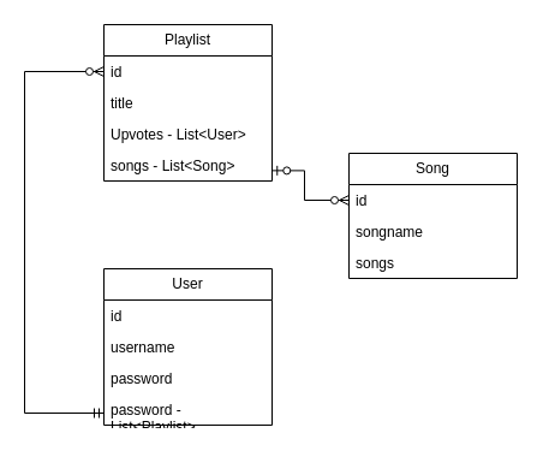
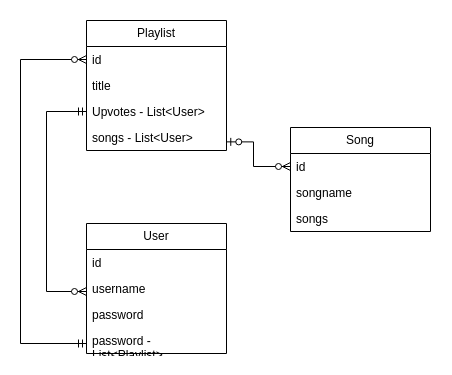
  <mxCell id="0" />
  <mxCell id="1" parent="0" />
  <mxCell id="2" value="User" style="swimlane;fontStyle=0;childLayout=stackLayout;horizontal=1;startSize=26;fillColor=none;horizontalStack=0;resizeParent=1;resizeParentMax=0;resizeLast=0;collapsible=1;marginBottom=0;whiteSpace=wrap;html=1;" parent="1" vertex="1"><mxGeometry x="86" y="223" width="140" height="130" as="geometry" /></mxCell>
  <mxCell id="3" value="id" style="text;strokeColor=none;fillColor=none;align=left;verticalAlign=top;spacingLeft=4;spacingRight=4;overflow=hidden;rotatable=0;points=[[0,0.5],[1,0.5]];portConstraint=eastwest;whiteSpace=wrap;html=1;" parent="2" vertex="1"><mxGeometry y="26" width="140" height="26" as="geometry" /></mxCell>
  <mxCell id="4" value="username" style="text;strokeColor=none;fillColor=none;align=left;verticalAlign=top;spacingLeft=4;spacingRight=4;overflow=hidden;rotatable=0;points=[[0,0.5],[1,0.5]];portConstraint=eastwest;whiteSpace=wrap;html=1;" parent="2" vertex="1"><mxGeometry y="52" width="140" height="26" as="geometry" /></mxCell>
  <mxCell id="5" value="password" style="text;strokeColor=none;fillColor=none;align=left;verticalAlign=top;spacingLeft=4;spacingRight=4;overflow=hidden;rotatable=0;points=[[0,0.5],[1,0.5]];portConstraint=eastwest;whiteSpace=wrap;html=1;" parent="2" vertex="1"><mxGeometry y="78" width="140" height="26" as="geometry" /></mxCell>
  <mxCell id="6" value="password - List&amp;lt;Playlist&amp;gt;" style="text;strokeColor=none;fillColor=none;align=left;verticalAlign=top;spacingLeft=4;spacingRight=4;overflow=hidden;rotatable=0;points=[[0,0.5],[1,0.5]];portConstraint=eastwest;whiteSpace=wrap;html=1;" parent="2" vertex="1"><mxGeometry y="104" width="140" height="26" as="geometry" /></mxCell>
  <mxCell id="7" value="Playlist" style="swimlane;fontStyle=0;childLayout=stackLayout;horizontal=1;startSize=26;fillColor=none;horizontalStack=0;resizeParent=1;resizeParentMax=0;resizeLast=0;collapsible=1;marginBottom=0;whiteSpace=wrap;html=1;" parent="1" vertex="1"><mxGeometry x="86" y="20" width="140" height="130" as="geometry" /></mxCell>
  <mxCell id="8" value="id" style="text;strokeColor=none;fillColor=none;align=left;verticalAlign=top;spacingLeft=4;spacingRight=4;overflow=hidden;rotatable=0;points=[[0,0.5],[1,0.5]];portConstraint=eastwest;whiteSpace=wrap;html=1;" parent="7" vertex="1"><mxGeometry y="26" width="140" height="26" as="geometry" /></mxCell>
  <mxCell id="9" value="title" style="text;strokeColor=none;fillColor=none;align=left;verticalAlign=top;spacingLeft=4;spacingRight=4;overflow=hidden;rotatable=0;points=[[0,0.5],[1,0.5]];portConstraint=eastwest;whiteSpace=wrap;html=1;" parent="7" vertex="1"><mxGeometry y="52" width="140" height="26" as="geometry" /></mxCell>
  <mxCell id="10" value="Upvotes - List&amp;lt;User&amp;gt;" style="text;strokeColor=none;fillColor=none;align=left;verticalAlign=top;spacingLeft=4;spacingRight=4;overflow=hidden;rotatable=0;points=[[0,0.5],[1,0.5]];portConstraint=eastwest;whiteSpace=wrap;html=1;" parent="7" vertex="1"><mxGeometry y="78" width="140" height="26" as="geometry" /></mxCell>
- <mxCell id="11" value="songs - List&amp;lt;Song&amp;gt;" style="text;strokeColor=none;fillColor=none;align=left;verticalAlign=top;spacingLeft=4;spacingRight=4;overflow=hidden;rotatable=0;points=[[0,0.5],[1,0.5]];portConstraint=eastwest;whiteSpace=wrap;html=1;" parent="7" vertex="1"><mxGeometry y="104" width="140" height="26" as="geometry" /></mxCell>
+ <mxCell id="11" value="songs - List&amp;lt;User&amp;gt;" style="text;strokeColor=none;fillColor=none;align=left;verticalAlign=top;spacingLeft=4;spacingRight=4;overflow=hidden;rotatable=0;points=[[0,0.5],[1,0.5]];portConstraint=eastwest;whiteSpace=wrap;html=1;" parent="7" vertex="1"><mxGeometry y="104" width="140" height="26" as="geometry" /></mxCell>
  <mxCell id="12" value="" style="edgeStyle=orthogonalEdgeStyle;fontSize=12;html=1;endArrow=ERzeroToMany;startArrow=ERmandOne;rounded=0;entryX=0;entryY=0.5;entryDx=0;entryDy=0;" parent="1" source="6" target="8" edge="1"><mxGeometry width="100" height="100" relative="1" as="geometry"><mxPoint x="26" y="510" as="sourcePoint" /><mxPoint x="126" y="410" as="targetPoint" /><Array as="points"><mxPoint x="20" y="343" /><mxPoint x="20" y="59" /></Array></mxGeometry></mxCell>
+ <mxCell id="13" value="" style="edgeStyle=orthogonalEdgeStyle;fontSize=12;html=1;endArrow=ERzeroToMany;startArrow=ERmandOne;rounded=0;exitX=0;exitY=0.5;exitDx=0;exitDy=0;" parent="1" source="10" target="4" edge="1"><mxGeometry width="100" height="100" relative="1" as="geometry"><mxPoint x="106" y="430" as="sourcePoint" /><mxPoint x="206" y="330" as="targetPoint" /><Array as="points"><mxPoint x="46" y="111" /><mxPoint x="46" y="291" /></Array></mxGeometry></mxCell>
  <mxCell id="14" value="Song" style="swimlane;fontStyle=0;childLayout=stackLayout;horizontal=1;startSize=26;fillColor=none;horizontalStack=0;resizeParent=1;resizeParentMax=0;resizeLast=0;collapsible=1;marginBottom=0;whiteSpace=wrap;html=1;" parent="1" vertex="1"><mxGeometry x="290" y="127" width="140" height="104" as="geometry" /></mxCell>
  <mxCell id="15" value="id" style="text;strokeColor=none;fillColor=none;align=left;verticalAlign=top;spacingLeft=4;spacingRight=4;overflow=hidden;rotatable=0;points=[[0,0.5],[1,0.5]];portConstraint=eastwest;whiteSpace=wrap;html=1;" parent="14" vertex="1"><mxGeometry y="26" width="140" height="26" as="geometry" /></mxCell>
  <mxCell id="16" value="songname" style="text;strokeColor=none;fillColor=none;align=left;verticalAlign=top;spacingLeft=4;spacingRight=4;overflow=hidden;rotatable=0;points=[[0,0.5],[1,0.5]];portConstraint=eastwest;whiteSpace=wrap;html=1;" parent="14" vertex="1"><mxGeometry y="52" width="140" height="26" as="geometry" /></mxCell>
  <mxCell id="17" value="songs" style="text;strokeColor=none;fillColor=none;align=left;verticalAlign=top;spacingLeft=4;spacingRight=4;overflow=hidden;rotatable=0;points=[[0,0.5],[1,0.5]];portConstraint=eastwest;whiteSpace=wrap;html=1;" parent="14" vertex="1"><mxGeometry y="78" width="140" height="26" as="geometry" /></mxCell>
  <mxCell id="18" value="" style="edgeStyle=orthogonalEdgeStyle;fontSize=12;html=1;endArrow=ERzeroToMany;startArrow=ERzeroToOne;rounded=0;exitX=1.002;exitY=0.668;exitDx=0;exitDy=0;exitPerimeter=0;" parent="1" source="11" target="15" edge="1"><mxGeometry width="100" height="100" relative="1" as="geometry"><mxPoint x="243" y="373" as="sourcePoint" /><mxPoint x="436" y="270" as="targetPoint" /><Array as="points"><mxPoint x="253" y="141" /><mxPoint x="253" y="166" /></Array></mxGeometry></mxCell>
